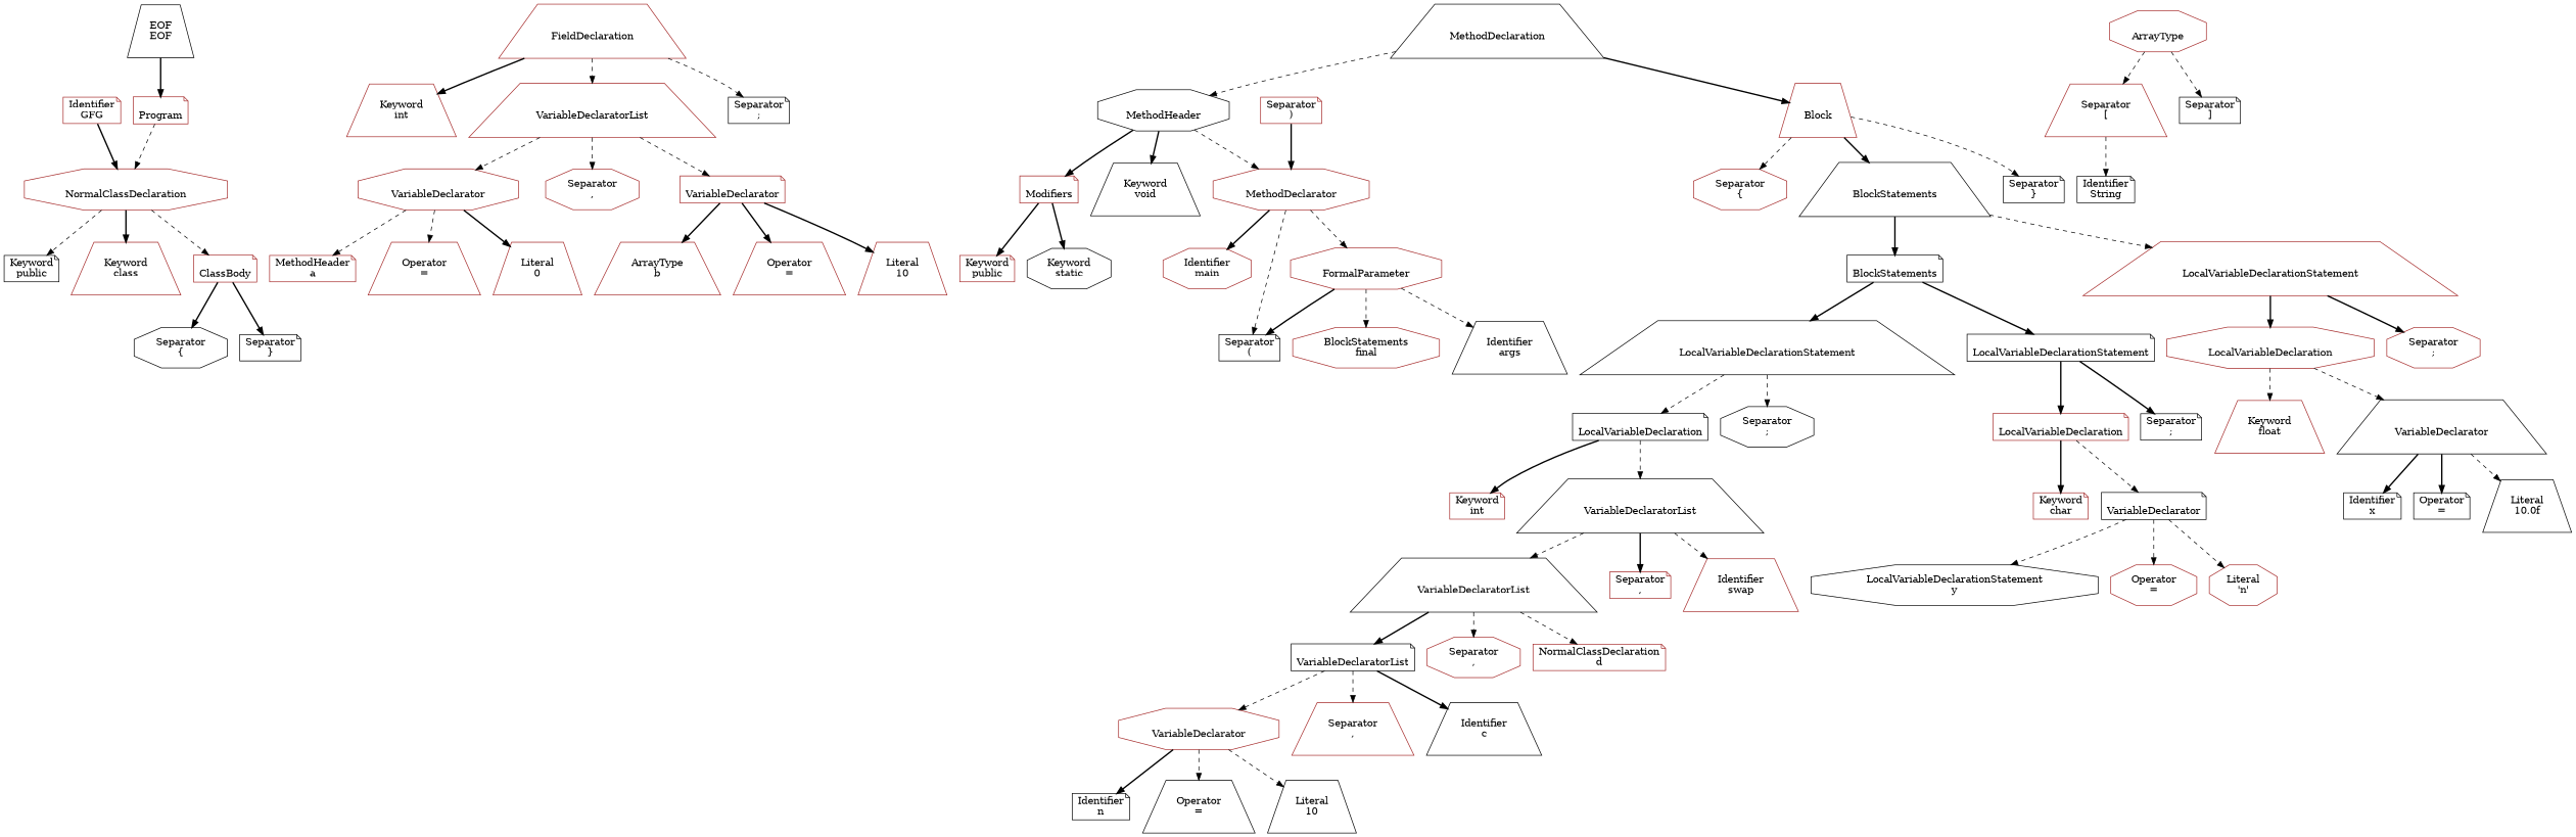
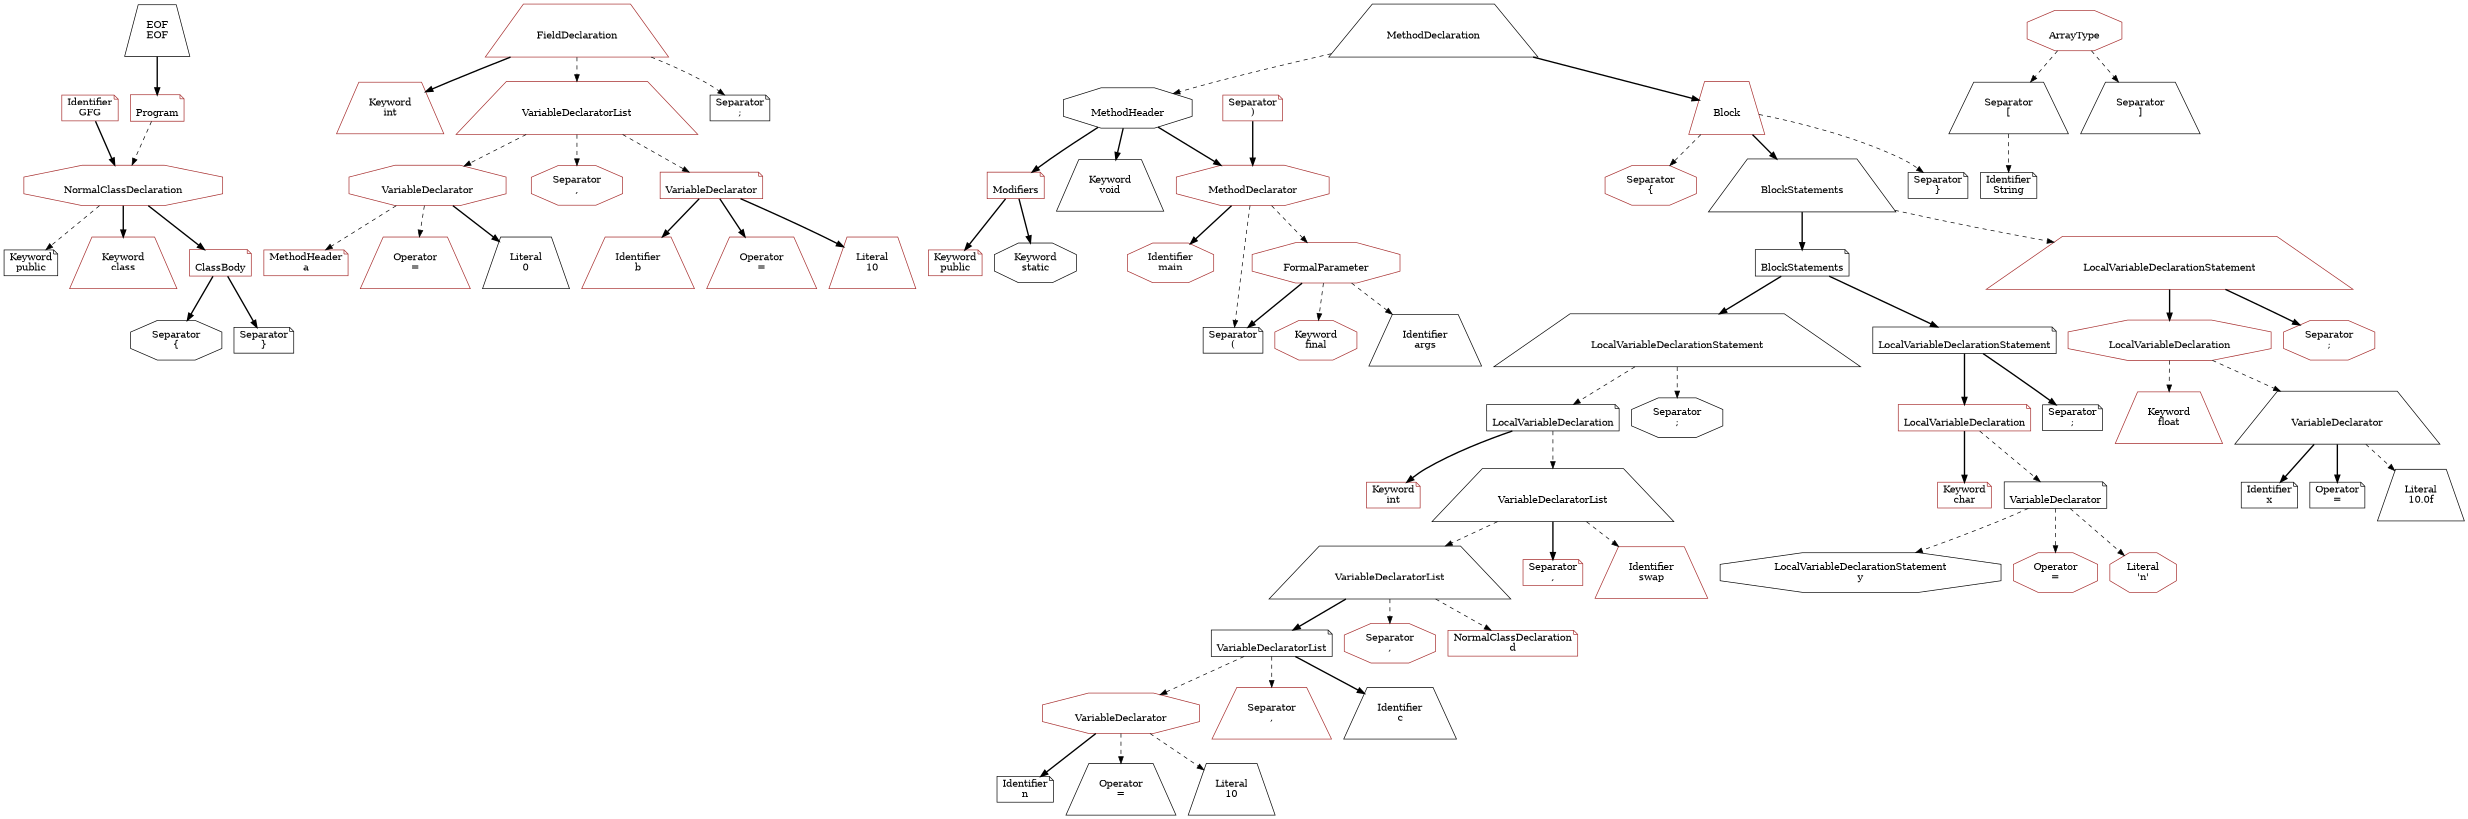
  digraph {
    node [color=brown shape=trapezium]
    edge [style=dashed]
    n1 [label="\nProgram" shape=note]
    n2 [label="\nNormalClassDeclaration" shape=octagon]
    n3 [color=black label="Keyword\npublic" shape=note]
    n4 [label="Keyword\nclass"]
    n5 [label="\nClassBody" shape=note]
    n6 [color=black label="EOF\nEOF"]
    n7 [label="Identifier\nGFG" shape=note]
    n8 [color=black label="Separator\n{" shape=octagon]
    n9 [color=black label="Separator\n}" shape=note]
    n10 [label="\nFieldDeclaration"]
    n11 [label="Keyword\nint"]
    n12 [label="\nVariableDeclaratorList"]
    n13 [color=black label="Separator\n;" shape=note]
    n14 [color=black label="\nMethodDeclaration"]
    n15 [color=black label="\nMethodHeader" shape=octagon]
    n16 [label="\nBlock"]
    n17 [label="\nVariableDeclarator" shape=octagon]
    n18 [label="Separator\n," shape=octagon]
    n19 [label="\nVariableDeclarator" shape=note]
    n20 [label="MethodHeader\na" shape=note]
    n21 [label="Operator\n="]
-   n22 [label="Literal\n0"]
-   n23 [label="ArrayType\nb"]
+   n22 [color=black label="Literal\n0"]
+   n23 [label="Identifier\nb"]
    n24 [label="Operator\n="]
    n25 [label="Literal\n10"]
    n26 [label="\nModifiers" shape=note]
    n27 [color=black label="Keyword\nvoid"]
    n28 [label="\nMethodDeclarator" shape=octagon]
    n29 [label="Separator\n{" shape=octagon]
    n30 [color=black label="\nBlockStatements"]
    n31 [color=black label="Separator\n}" shape=note]
    n32 [label="Keyword\npublic" shape=note]
    n33 [color=black label="Keyword\nstatic" shape=octagon]
    n34 [label="Identifier\nmain" shape=octagon]
    n35 [color=black label="Separator\n(" shape=note]
    n36 [label="\nFormalParameter" shape=octagon]
-   n37 [label="BlockStatements\nfinal" shape=octagon]
+   n37 [label="Keyword\nfinal" shape=octagon]
    n38 [color=black label="Identifier\nargs"]
    n39 [label="Separator\n)" shape=note]
    n40 [label="\nArrayType" shape=octagon]
-   n41 [label="Separator\n["]
-   n42 [color=black label="Separator\n]" shape=note]
+   n41 [color=black label="Separator\n["]
+   n42 [color=black label="Separator\n]"]
    n43 [color=black label="Identifier\nString" shape=note]
    n44 [color=black label="\nBlockStatements" shape=note]
    n45 [label="\nLocalVariableDeclarationStatement"]
    n46 [color=black label="\nLocalVariableDeclarationStatement"]
    n47 [color=black label="\nLocalVariableDeclarationStatement" shape=note]
    n48 [label="\nLocalVariableDeclaration" shape=octagon]
    n49 [label="Separator\n;" shape=octagon]
    n50 [color=black label="\nLocalVariableDeclaration" shape=note]
    n51 [color=black label="Separator\n;" shape=octagon]
    n52 [label="\nLocalVariableDeclaration" shape=note]
    n53 [color=black label="Separator\n;" shape=note]
    n54 [label="Keyword\nint" shape=note]
    n55 [color=black label="\nVariableDeclaratorList"]
    n56 [color=black label="\nVariableDeclaratorList"]
    n57 [label="Separator\n," shape=note]
    n58 [label="Identifier\nswap"]
    n59 [color=black label="\nVariableDeclaratorList" shape=note]
    n60 [label="Separator\n," shape=octagon]
    n61 [label="NormalClassDeclaration\nd" shape=note]
    n62 [label="\nVariableDeclarator" shape=octagon]
    n63 [label="Separator\n,"]
    n64 [color=black label="Identifier\nc"]
    n65 [color=black label="Identifier\nn" shape=note]
    n66 [color=black label="Operator\n="]
    n67 [color=black label="Literal\n10"]
    n68 [label="Keyword\nchar" shape=note]
    n69 [color=black label="\nVariableDeclarator" shape=note]
    n70 [color=black label="LocalVariableDeclarationStatement\ny" shape=octagon]
    n71 [label="Operator\n=" shape=octagon]
    n72 [label="Literal\n'n'" shape=octagon]
    n73 [label="Keyword\nfloat"]
    n74 [color=black label="\nVariableDeclarator"]
    n75 [color=black label="Identifier\nx" shape=note]
    n76 [color=black label="Operator\n=" shape=note]
    n77 [color=black label="Literal\n10.0f"]
    n1 -> n2
    n2 -> n3
    n2 -> n4 [style=bold]
-   n2 -> n5
+   n2 -> n5 [style=bold]
    n5 -> n8 [style=bold]
    n5 -> n9 [style=bold]
    n6 -> n1 [style=bold]
    n7 -> n2 [style=bold]
    n10 -> n11 [style=bold]
    n10 -> n12
    n10 -> n13
    n12 -> n17
    n12 -> n18
    n12 -> n19
    n14 -> n15
    n14 -> n16 [style=bold]
    n15 -> n26 [style=bold]
    n15 -> n27 [style=bold]
-   n15 -> n28
+   n15 -> n28 [style=bold]
    n16 -> n29
    n16 -> n30 [style=bold]
    n16 -> n31
    n17 -> n20
    n17 -> n21
    n17 -> n22 [style=bold]
    n19 -> n23 [style=bold]
    n19 -> n24 [style=bold]
    n19 -> n25 [style=bold]
    n26 -> n32 [style=bold]
    n26 -> n33 [style=bold]
    n28 -> n34 [style=bold]
    n28 -> n35
    n28 -> n36
    n30 -> n44 [style=bold]
    n30 -> n45
    n36 -> n35 [style=bold]
    n36 -> n37
    n36 -> n38
    n39 -> n28 [style=bold]
    n40 -> n41
    n40 -> n42
    n41 -> n43
    n44 -> n46 [style=bold]
    n44 -> n47 [style=bold]
    n45 -> n48 [style=bold]
    n45 -> n49 [style=bold]
    n46 -> n50
    n46 -> n51
    n47 -> n52 [style=bold]
    n47 -> n53 [style=bold]
    n48 -> n73
    n48 -> n74
    n50 -> n54 [style=bold]
    n50 -> n55
    n52 -> n68 [style=bold]
    n52 -> n69
    n55 -> n56
    n55 -> n57 [style=bold]
    n55 -> n58
    n56 -> n59 [style=bold]
    n56 -> n60
    n56 -> n61
    n59 -> n62
    n59 -> n63
    n59 -> n64 [style=bold]
    n62 -> n65 [style=bold]
    n62 -> n66
    n62 -> n67
    n69 -> n70
    n69 -> n71
    n69 -> n72
    n74 -> n75 [style=bold]
    n74 -> n76 [style=bold]
    n74 -> n77
  }
